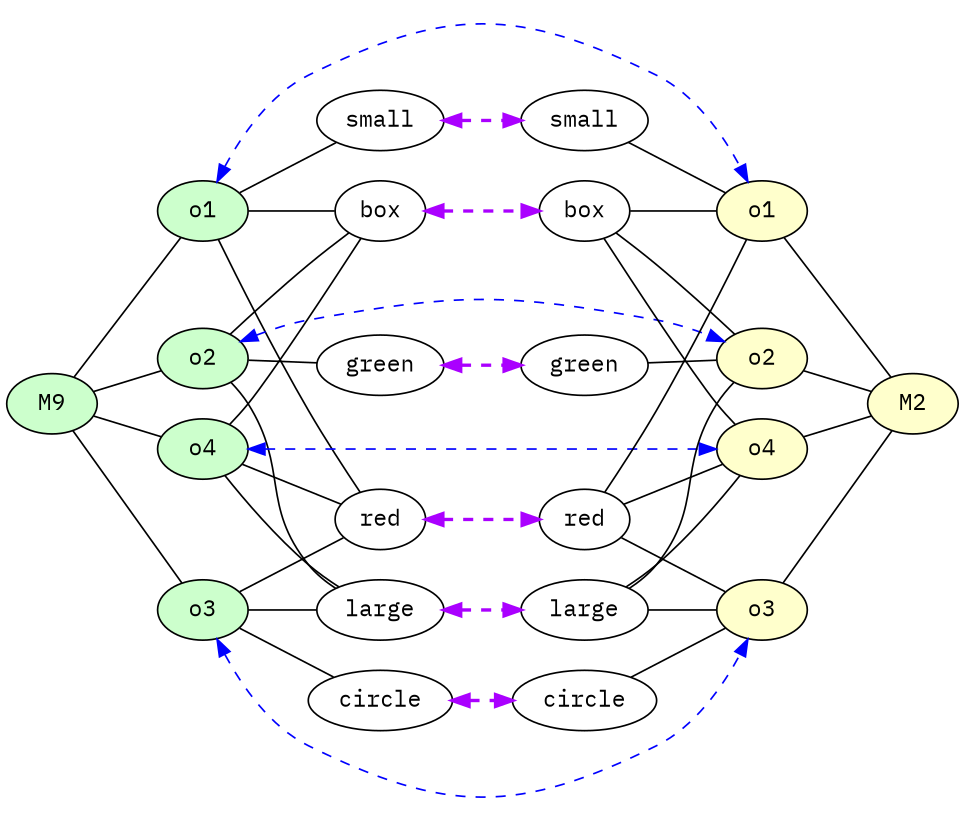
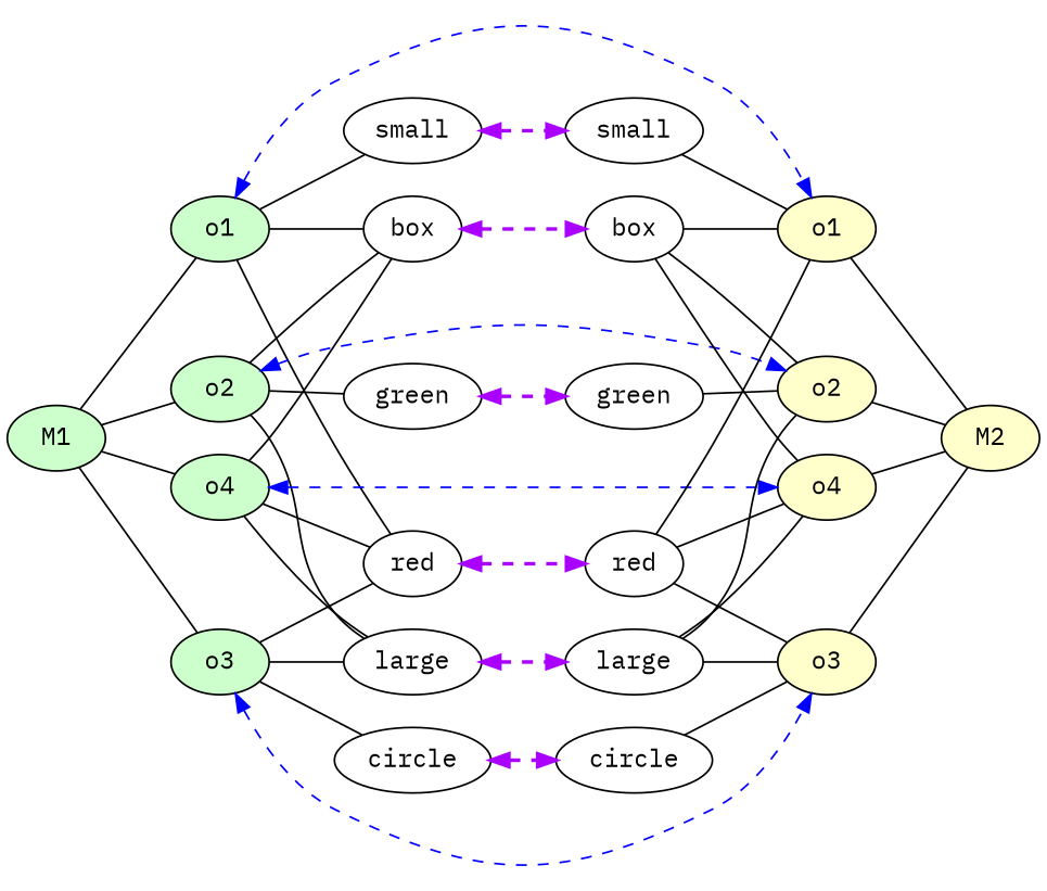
  strict digraph {
    rankdir=LR
    fontname="IBM Plex Mono"
    node [fontname="IBM Plex Mono" shape=oval]
    edge [constraint=true dir=none fontname="IBM Plex Mono"]
-   M1 [fillcolor="#CCFFCC" height=0.5 style=filled width=0.75 label=M9]
+   M1 [fillcolor="#CCFFCC" height=0.5 style=filled width=0.75]
    n2 [fillcolor="#CCFFCC" height=0.5 label=o1 style=filled width=0.75]
    n3 [fillcolor="#CCFFCC" height=0.5 label=o2 style=filled width=0.75]
    n4 [fillcolor="#CCFFCC" height=0.5 label=o3 style=filled width=0.75]
    n5 [fillcolor="#CCFFCC" height=0.5 label=o4 style=filled width=0.75]
    n6 [height=0.5 label=red width=0.75]
    n7 [fillcolor="#FFFFCC" height=0.5 label=o1 style=filled width=0.75]
    n8 [height=0.5 label=box width=0.75]
    n9 [height=0.5 label=small width=0.88464]
    n10 [fillcolor="#FFFFCC" height=0.5 label=o2 style=filled width=0.75]
    n11 [height=0.5 label=green width=0.93881]
    n12 [height=0.5 label=large width=0.86659]
    n13 [fillcolor="#FFFFCC" height=0.5 label=o3 style=filled width=0.75]
    n14 [height=0.5 label=circle width=0.88464]
    n15 [fillcolor="#FFFFCC" height=0.5 label=o4 style=filled width=0.75]
    M2 [fillcolor="#FFFFCC" height=0.5 style=filled width=0.75]
    n17 [height=0.5 label=red width=0.75]
    n18 [height=0.5 label=box width=0.75]
    n19 [height=0.5 label=small width=0.88464]
    n20 [height=0.5 label=green width=0.93881]
    n21 [height=0.5 label=large width=0.86659]
    n22 [height=0.5 label=circle width=0.88464]
    M1 -> n2 [penwidth=1]
    M1 -> n3 [penwidth=1]
    M1 -> n4 [penwidth=1]
    M1 -> n5 [penwidth=1]
    n2 -> n6
    n2 -> n7 [color=blue dir=both penwidth=1 style=dashed]
    n2 -> n8
    n2 -> n9
    n3 -> n8
    n3 -> n10 [color=blue dir=both penwidth=1 style=dashed]
    n3 -> n11
    n3 -> n12
    n4 -> n6
    n4 -> n12
    n4 -> n13 [color=blue dir=both penwidth=1 style=dashed]
    n4 -> n14
    n5 -> n6
    n5 -> n8
    n5 -> n12
    n5 -> n15 [color=blue dir=both penwidth=1 style=dashed]
    n6 -> n17 [color="#AA00FF" dir=both penwidth=2 style=dashed]
    n7 -> M2 [penwidth=1]
    n8 -> n18 [color="#AA00FF" dir=both penwidth=2 style=dashed]
    n9 -> n19 [color="#AA00FF" dir=both penwidth=2 style=dashed]
    n10 -> M2 [penwidth=1]
    n11 -> n20 [color="#AA00FF" dir=both penwidth=2 style=dashed]
    n12 -> n21 [color="#AA00FF" dir=both penwidth=2 style=dashed]
    n13 -> M2 [penwidth=1]
    n14 -> n22 [color="#AA00FF" dir=both penwidth=2 style=dashed]
    n15 -> M2 [penwidth=1]
    n17 -> n7
    n17 -> n13
    n17 -> n15
    n18 -> n7
    n18 -> n10
    n18 -> n15
    n19 -> n7
    n20 -> n10
    n21 -> n10
    n21 -> n13
    n21 -> n15
    n22 -> n13
  }
